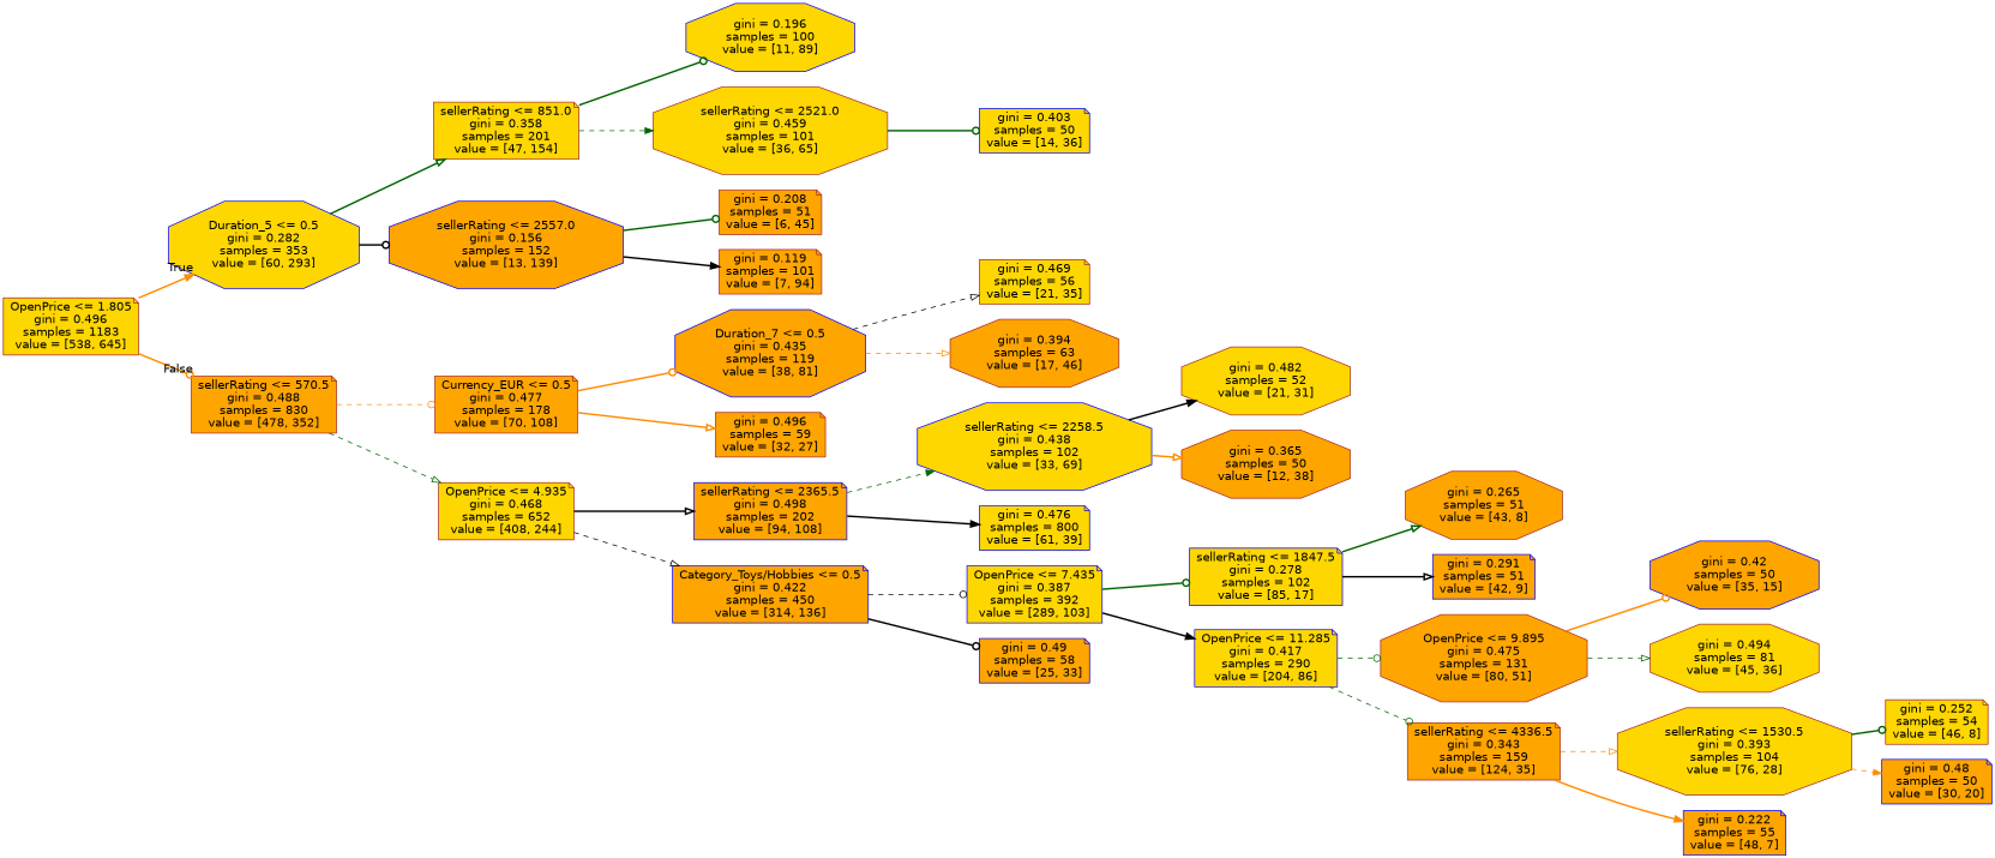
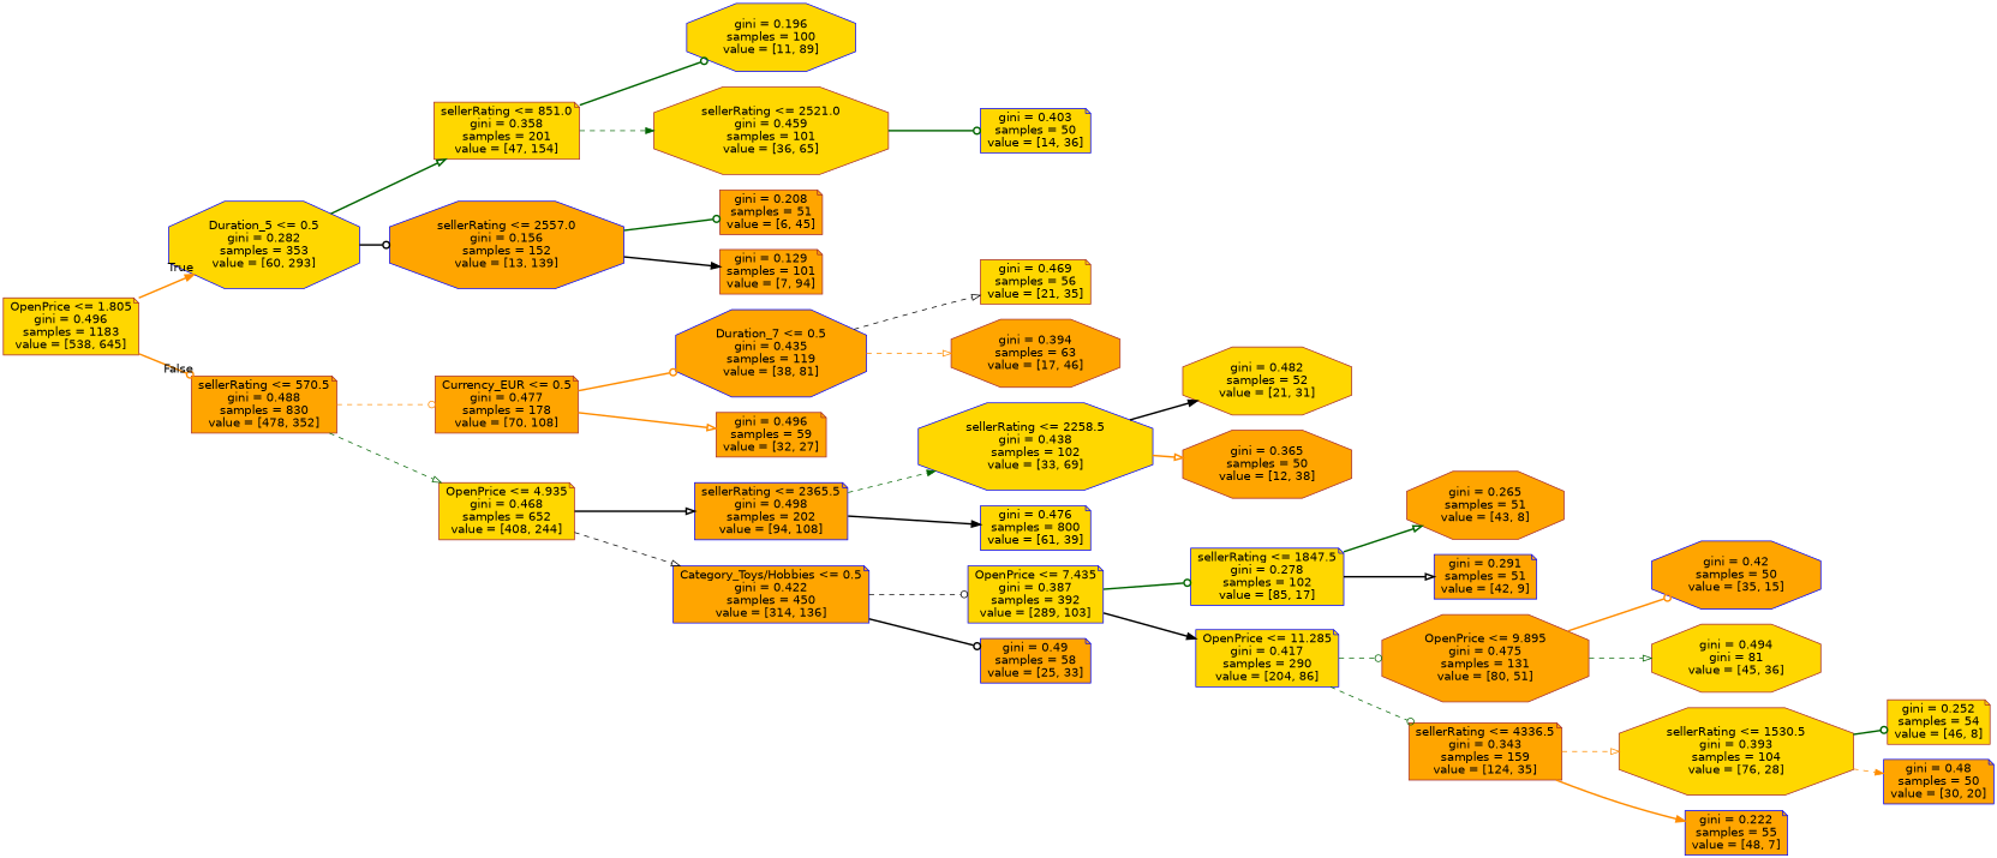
  digraph {
    rankdir=LR
    node [color=brown fillcolor=orange fontname=helvetica shape=note style=filled]
    edge [arrowhead=odot color=darkgreen fontname=helvetica style=bold]
    n1 [fillcolor=gold label="OpenPrice <= 1.805\ngini = 0.496\nsamples = 1183\nvalue = [538, 645]"]
    n2 [color=blue fillcolor=gold label="Duration_5 <= 0.5\ngini = 0.282\nsamples = 353\nvalue = [60, 293]" shape=octagon]
    n3 [label="sellerRating <= 570.5\ngini = 0.488\nsamples = 830\nvalue = [478, 352]"]
    n4 [fillcolor=gold label="sellerRating <= 851.0\ngini = 0.358\nsamples = 201\nvalue = [47, 154]"]
    n5 [color=blue label="sellerRating <= 2557.0\ngini = 0.156\nsamples = 152\nvalue = [13, 139]" shape=octagon]
    n6 [label="Currency_EUR <= 0.5\ngini = 0.477\nsamples = 178\nvalue = [70, 108]"]
    n7 [fillcolor=gold label="OpenPrice <= 4.935\ngini = 0.468\nsamples = 652\nvalue = [408, 244]"]
    n8 [color=blue fillcolor=gold label="gini = 0.196\nsamples = 100\nvalue = [11, 89]" shape=octagon]
    n9 [fillcolor=gold label="sellerRating <= 2521.0\ngini = 0.459\nsamples = 101\nvalue = [36, 65]" shape=octagon]
    n10 [label="gini = 0.208\nsamples = 51\nvalue = [6, 45]"]
-   n11 [label="gini = 0.119\nsamples = 101\nvalue = [7, 94]"]
+   n11 [label="gini = 0.129\nsamples = 101\nvalue = [7, 94]"]
    n12 [color=blue fillcolor=gold label="gini = 0.403\nsamples = 50\nvalue = [14, 36]"]
    n13 [color=blue label="Duration_7 <= 0.5\ngini = 0.435\nsamples = 119\nvalue = [38, 81]" shape=octagon]
    n14 [label="gini = 0.496\nsamples = 59\nvalue = [32, 27]"]
    n15 [color=blue label="sellerRating <= 2365.5\ngini = 0.498\nsamples = 202\nvalue = [94, 108]"]
    n16 [color=blue label="Category_Toys/Hobbies <= 0.5\ngini = 0.422\nsamples = 450\nvalue = [314, 136]"]
    n17 [fillcolor=gold label="gini = 0.469\nsamples = 56\nvalue = [21, 35]"]
    n18 [label="gini = 0.394\nsamples = 63\nvalue = [17, 46]" shape=octagon]
    n19 [color=blue fillcolor=gold label="sellerRating <= 2258.5\ngini = 0.438\nsamples = 102\nvalue = [33, 69]" shape=octagon]
    n20 [color=blue fillcolor=gold label="gini = 0.476\nsamples = 800\nvalue = [61, 39]"]
    n21 [color=blue fillcolor=gold label="OpenPrice <= 7.435\ngini = 0.387\nsamples = 392\nvalue = [289, 103]"]
    n22 [color=blue label="gini = 0.49\nsamples = 58\nvalue = [25, 33]"]
    n23 [fillcolor=gold label="gini = 0.482\nsamples = 52\nvalue = [21, 31]" shape=octagon]
    n24 [label="gini = 0.365\nsamples = 50\nvalue = [12, 38]" shape=octagon]
    n25 [color=blue fillcolor=gold label="sellerRating <= 1847.5\ngini = 0.278\nsamples = 102\nvalue = [85, 17]"]
    n26 [color=blue fillcolor=gold label="OpenPrice <= 11.285\ngini = 0.417\nsamples = 290\nvalue = [204, 86]"]
    n27 [label="gini = 0.265\nsamples = 51\nvalue = [43, 8]" shape=octagon]
    n28 [color=blue label="gini = 0.291\nsamples = 51\nvalue = [42, 9]"]
    n29 [label="OpenPrice <= 9.895\ngini = 0.475\nsamples = 131\nvalue = [80, 51]" shape=octagon]
    n30 [label="sellerRating <= 4336.5\ngini = 0.343\nsamples = 159\nvalue = [124, 35]"]
    n31 [color=blue label="gini = 0.42\nsamples = 50\nvalue = [35, 15]" shape=octagon]
-   n32 [fillcolor=gold label="gini = 0.494\nsamples = 81\nvalue = [45, 36]" shape=octagon]
+   n32 [fillcolor=gold label="gini = 0.494\ngini = 81\nvalue = [45, 36]" shape=octagon]
    n33 [fillcolor=gold label="sellerRating <= 1530.5\ngini = 0.393\nsamples = 104\nvalue = [76, 28]" shape=octagon]
    n34 [color=blue label="gini = 0.222\nsamples = 55\nvalue = [48, 7]"]
    n35 [fillcolor=gold label="gini = 0.252\nsamples = 54\nvalue = [46, 8]"]
    n36 [color=blue label="gini = 0.48\nsamples = 50\nvalue = [30, 20]"]
    n1 -> n2 [arrowhead=normal color=darkorange headlabel=True labelangle=45 labeldistance=2.5]
    n1 -> n3 [color=darkorange headlabel=False labelangle=-45 labeldistance=2.5]
    n2 -> n4 [arrowhead=onormal]
    n2 -> n5 [color=black]
    n3 -> n6 [color=darkorange style=dashed]
    n3 -> n7 [arrowhead=onormal style=dashed]
    n4 -> n8
    n4 -> n9 [arrowhead=normal style=dashed]
    n5 -> n10
    n5 -> n11 [arrowhead=normal color=black]
    n6 -> n13 [color=darkorange]
    n6 -> n14 [arrowhead=onormal color=darkorange]
    n7 -> n15 [arrowhead=onormal color=black]
    n7 -> n16 [arrowhead=onormal color=black style=dashed]
    n9 -> n12
    n13 -> n17 [arrowhead=onormal color=black style=dashed]
    n13 -> n18 [arrowhead=onormal color=darkorange style=dashed]
    n15 -> n19 [arrowhead=normal style=dashed]
    n15 -> n20 [arrowhead=normal color=black]
    n16 -> n21 [color=black style=dashed]
    n16 -> n22 [color=black]
    n19 -> n23 [arrowhead=normal color=black]
    n19 -> n24 [arrowhead=onormal color=darkorange]
    n21 -> n25
    n21 -> n26 [arrowhead=normal color=black]
    n25 -> n27 [arrowhead=onormal]
    n25 -> n28 [arrowhead=onormal color=black]
    n26 -> n29 [style=dashed]
    n26 -> n30 [style=dashed]
    n29 -> n31 [color=darkorange]
    n29 -> n32 [arrowhead=onormal style=dashed]
    n30 -> n33 [arrowhead=onormal color=darkorange style=dashed]
    n30 -> n34 [arrowhead=normal color=darkorange]
    n33 -> n35
    n33 -> n36 [arrowhead=normal color=darkorange style=dashed]
  }
